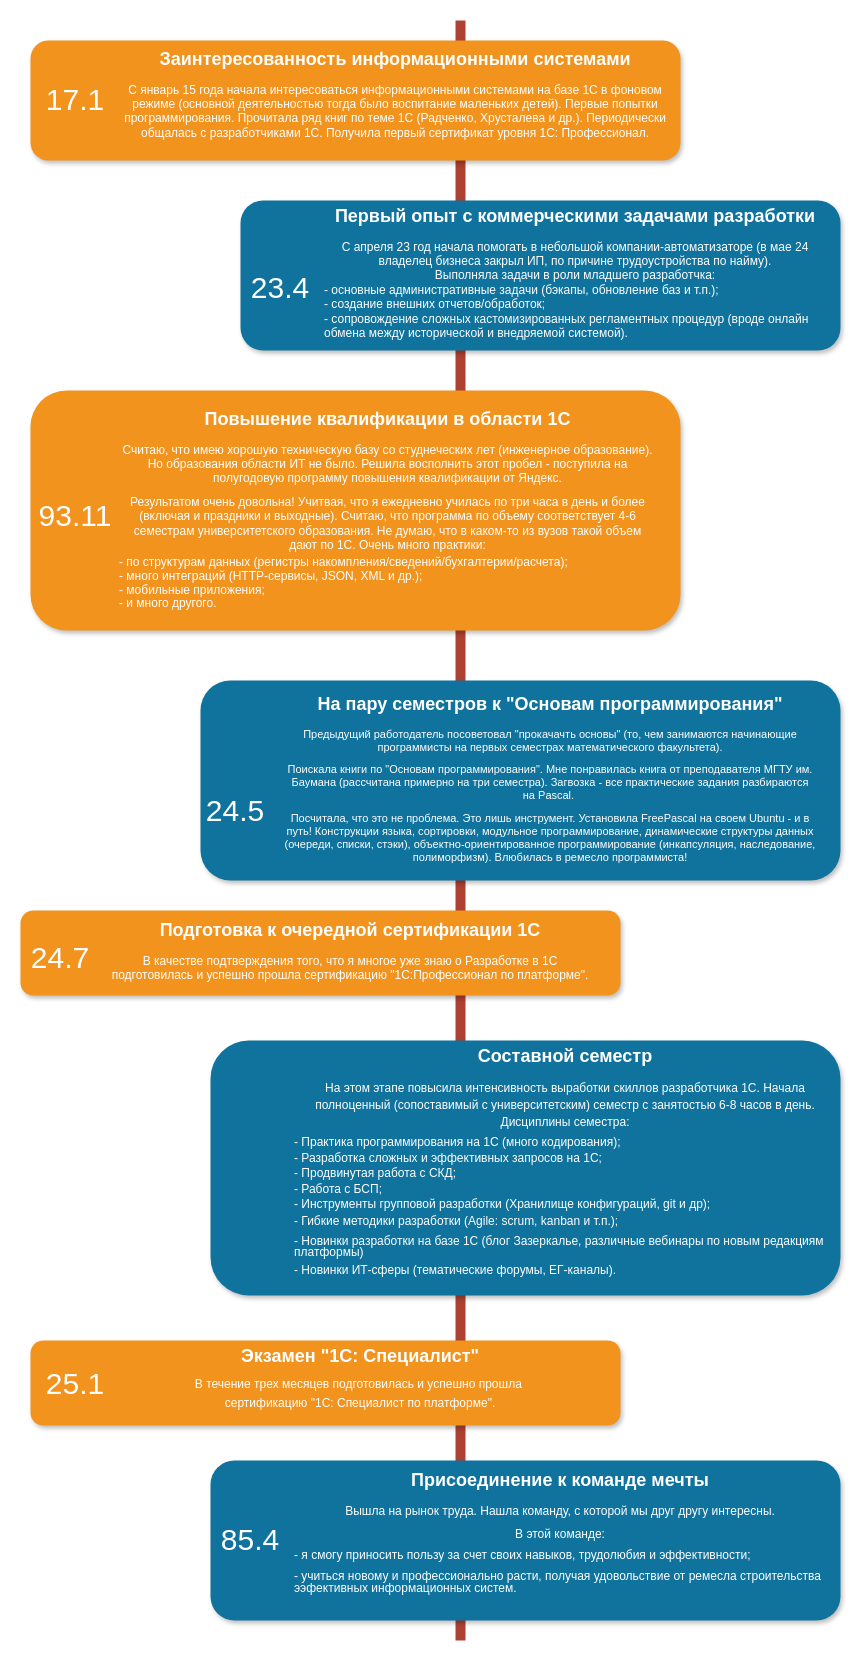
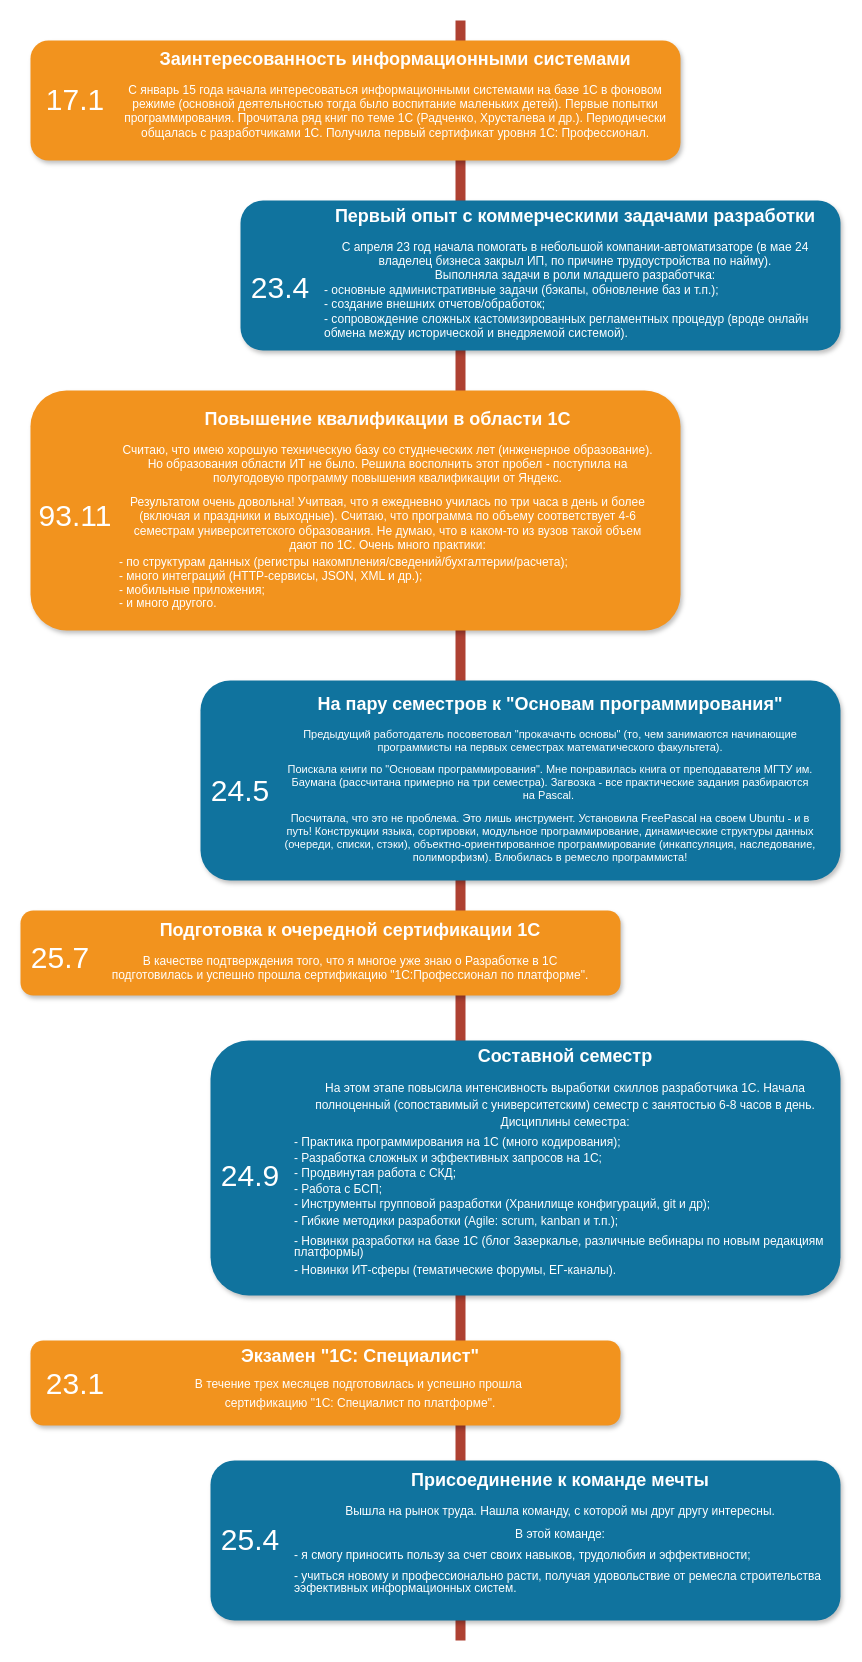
  <mxCell id="0" />
  <mxCell id="1" parent="0" />
  <mxCell id="2" value="" style="line;strokeWidth=10;direction=south;html=1;fillColor=none;fontSize=13;fontColor=#000000;align=center;strokeColor=#AE4132;" parent="1" vertex="1"><mxGeometry x="455" y="20" width="10" height="1620" as="geometry" /></mxCell>
  <mxCell id="3" value="" style="rounded=1;whiteSpace=wrap;html=1;strokeColor=none;strokeWidth=1;fillColor=#F2931E;fontSize=13;fontColor=#FFFFFF;align=center;gradientColor=none;gradientDirection=east;verticalAlign=top;shadow=1;" parent="1" vertex="1"><mxGeometry x="30" y="40" width="650" height="120" as="geometry" /></mxCell>
  <mxCell id="4" value="17.1" style="text;html=1;strokeColor=none;fillColor=none;align=center;verticalAlign=middle;whiteSpace=wrap;fontSize=30;fontColor=#FFFFFF;" parent="1" vertex="1"><mxGeometry x="55" y="88.5" width="40" height="20" as="geometry" /></mxCell>
  <mxCell id="5" value="" style="rounded=1;whiteSpace=wrap;html=1;strokeColor=none;strokeWidth=1;fillColor=#10739E;fontSize=13;fontColor=#FFFFFF;align=center;gradientColor=none;gradientDirection=east;verticalAlign=top;shadow=1;" parent="1" vertex="1"><mxGeometry x="240" y="200" width="600" height="150" as="geometry" /></mxCell>
  <mxCell id="6" value="23.4" style="text;html=1;strokeColor=none;fillColor=none;align=center;verticalAlign=middle;whiteSpace=wrap;fontSize=30;fontColor=#FFFFFF;" parent="1" vertex="1"><mxGeometry x="260" y="277" width="40" height="20" as="geometry" /></mxCell>
  <mxCell id="7" value="" style="rounded=1;whiteSpace=wrap;html=1;strokeColor=none;strokeWidth=1;fillColor=#F2931E;fontSize=13;fontColor=#FFFFFF;align=center;gradientColor=none;gradientDirection=east;verticalAlign=top;shadow=1;" parent="1" vertex="1"><mxGeometry x="30" y="390" width="650" height="240" as="geometry" /></mxCell>
  <mxCell id="8" value="93.11" style="text;html=1;strokeColor=none;fillColor=none;align=center;verticalAlign=middle;whiteSpace=wrap;fontSize=30;fontColor=#FFFFFF;" parent="1" vertex="1"><mxGeometry x="55" y="505" width="40" height="20" as="geometry" /></mxCell>
  <mxCell id="9" value="" style="rounded=1;whiteSpace=wrap;html=1;strokeColor=none;strokeWidth=1;fillColor=#10739E;fontSize=13;fontColor=#FFFFFF;align=center;gradientColor=none;gradientDirection=east;verticalAlign=top;shadow=1;" parent="1" vertex="1"><mxGeometry x="200" y="680" width="640" height="200" as="geometry" /></mxCell>
- <mxCell id="10" value="24.5" style="text;html=1;strokeColor=none;fillColor=none;align=center;verticalAlign=middle;whiteSpace=wrap;fontSize=30;fontColor=#FFFFFF;" parent="1" vertex="1"><mxGeometry x="215" y="800" width="40" height="20" as="geometry" /></mxCell>
+ <mxCell id="10" value="24.5" style="text;html=1;strokeColor=none;fillColor=none;align=center;verticalAlign=middle;whiteSpace=wrap;fontSize=30;fontColor=#FFFFFF;" parent="1" vertex="1"><mxGeometry x="220" y="780" width="40" height="20" as="geometry" /></mxCell>
  <mxCell id="11" value="" style="rounded=1;whiteSpace=wrap;html=1;strokeColor=none;strokeWidth=1;fillColor=#F2931E;fontSize=13;fontColor=#FFFFFF;align=center;gradientColor=none;gradientDirection=east;verticalAlign=top;shadow=1;" parent="1" vertex="1"><mxGeometry x="20" y="910" width="600" height="85" as="geometry" /></mxCell>
- <mxCell id="12" value="24.7" style="text;html=1;strokeColor=none;fillColor=none;align=center;verticalAlign=middle;whiteSpace=wrap;fontSize=30;fontColor=#FFFFFF;" parent="1" vertex="1"><mxGeometry x="40" y="946.5" width="40" height="20" as="geometry" /></mxCell>
+ <mxCell id="12" value="25.7" style="text;html=1;strokeColor=none;fillColor=none;align=center;verticalAlign=middle;whiteSpace=wrap;fontSize=30;fontColor=#FFFFFF;" parent="1" vertex="1"><mxGeometry x="40" y="946.5" width="40" height="20" as="geometry" /></mxCell>
  <mxCell id="13" value="" style="rounded=1;whiteSpace=wrap;html=1;strokeColor=none;strokeWidth=1;fillColor=#10739E;fontSize=13;fontColor=#FFFFFF;align=center;gradientColor=none;gradientDirection=east;verticalAlign=top;shadow=1;" parent="1" vertex="1"><mxGeometry x="210" y="1040" width="630" height="255" as="geometry" /></mxCell>
+ <mxCell id="14" value="24.9" style="text;html=1;strokeColor=none;fillColor=none;align=center;verticalAlign=middle;whiteSpace=wrap;fontSize=30;fontColor=#FFFFFF;" parent="1" vertex="1"><mxGeometry x="230" y="1165" width="40" height="20" as="geometry" /></mxCell>
  <mxCell id="15" value="" style="rounded=1;whiteSpace=wrap;html=1;strokeColor=none;strokeWidth=1;fillColor=#F2931E;fontSize=13;fontColor=#FFFFFF;align=center;gradientColor=none;gradientDirection=east;verticalAlign=top;shadow=1;" parent="1" vertex="1"><mxGeometry x="30" y="1340" width="590" height="85" as="geometry" /></mxCell>
- <mxCell id="16" value="25.1" style="text;html=1;strokeColor=none;fillColor=none;align=center;verticalAlign=middle;whiteSpace=wrap;fontSize=30;fontColor=#FFFFFF;" parent="1" vertex="1"><mxGeometry x="55" y="1372.5" width="40" height="20" as="geometry" /></mxCell>
+ <mxCell id="16" value="23.1" style="text;html=1;strokeColor=none;fillColor=none;align=center;verticalAlign=middle;whiteSpace=wrap;fontSize=30;fontColor=#FFFFFF;" parent="1" vertex="1"><mxGeometry x="55" y="1372.5" width="40" height="20" as="geometry" /></mxCell>
  <mxCell id="17" value="" style="rounded=1;whiteSpace=wrap;html=1;strokeColor=none;strokeWidth=1;fillColor=#10739E;fontSize=13;fontColor=#FFFFFF;align=center;gradientColor=none;gradientDirection=east;verticalAlign=top;shadow=1;" parent="1" vertex="1"><mxGeometry x="210" y="1460" width="630" height="160" as="geometry" /></mxCell>
- <mxCell id="18" value="85.4" style="text;html=1;strokeColor=none;fillColor=none;align=center;verticalAlign=middle;whiteSpace=wrap;fontSize=30;fontColor=#FFFFFF;" parent="1" vertex="1"><mxGeometry x="230" y="1529" width="40" height="20" as="geometry" /></mxCell>
+ <mxCell id="18" value="25.4" style="text;html=1;strokeColor=none;fillColor=none;align=center;verticalAlign=middle;whiteSpace=wrap;fontSize=30;fontColor=#FFFFFF;" parent="1" vertex="1"><mxGeometry x="230" y="1529" width="40" height="20" as="geometry" /></mxCell>
  <mxCell id="19" value="&lt;h1&gt;Заинтересованность информационными системами&lt;/h1&gt;&lt;p&gt;&lt;font style=&quot;font-size: 12px;&quot;&gt;С январь 15 года начала интересоваться информационными системами на базе 1С&amp;nbsp;&lt;/font&gt;&lt;span style=&quot;font-size: 12px; background-color: initial;&quot;&gt;в фоновом режиме&amp;nbsp;&lt;/span&gt;&lt;span style=&quot;background-color: initial; font-size: 12px;&quot;&gt;(основной деятельностью тогда было воспитание маленьких детей)&lt;/span&gt;&lt;span style=&quot;background-color: initial; font-size: 12px;&quot;&gt;. Первые попытки программирования. Прочитала ряд книг по теме 1С (Радченко, Хрусталева и др.). Периодически общалась с разработчиками 1С. Получила первый сертификат уровня 1С: Профессионал.&lt;/span&gt;&lt;/p&gt;&lt;p&gt;&lt;font style=&quot;font-size: 12px;&quot;&gt;&lt;br&gt;&lt;/font&gt;&lt;/p&gt;" style="text;html=1;spacing=5;spacingTop=-20;whiteSpace=wrap;overflow=hidden;strokeColor=none;strokeWidth=4;fillColor=none;gradientColor=#007FFF;fontSize=9;fontColor=#FFFFFF;align=center;" parent="1" vertex="1"><mxGeometry x="110" y="47" width="570" height="103" as="geometry" /></mxCell>
  <mxCell id="20" value="&lt;h1&gt;Первый опыт с коммерческими задачами разработки&lt;/h1&gt;&lt;div&gt;&lt;font style=&quot;font-size: 12px;&quot;&gt;С апреля 23 год начала помогать в небольшой компании-автоматизаторе (в мае 24 владелец бизнеса закрыл ИП, по причине трудоустройства по найму). &lt;br&gt;Выполняла задачи в роли младшего разработчка:&lt;/font&gt;&lt;/div&gt;&lt;div style=&quot;text-align: left;&quot;&gt;&lt;font style=&quot;font-size: 12px;&quot;&gt;- основные административные задачи (бэкапы, обновление баз и т.п.);&lt;/font&gt;&lt;/div&gt;&lt;div style=&quot;text-align: left;&quot;&gt;&lt;font style=&quot;font-size: 12px;&quot;&gt;- создание внешних отчетов/обработок;&lt;/font&gt;&lt;/div&gt;&lt;div style=&quot;text-align: left;&quot;&gt;&lt;font style=&quot;font-size: 12px;&quot;&gt;- сопровождение сложных кастомизированных регламентных процедур (вроде онлайн обмена между исторической и внедряемой системой).&amp;nbsp;&lt;/font&gt;&lt;/div&gt;" style="text;html=1;spacing=5;spacingTop=-20;whiteSpace=wrap;overflow=hidden;strokeColor=none;strokeWidth=4;fillColor=none;gradientColor=#007FFF;fontSize=9;fontColor=#FFFFFF;align=center;" parent="1" vertex="1"><mxGeometry x="320" y="204" width="510" height="136" as="geometry" /></mxCell>
  <mxCell id="21" value="&lt;h1&gt;Повышение квалификации в области 1С&lt;/h1&gt;&lt;p&gt;&lt;span style=&quot;font-size: 12px;&quot;&gt;Считаю, что имею хорошую техническую базу со студнеческих лет (инженерное образование). Но образования области ИТ не было. Решила восполнить этот пробел - поступила на полугодовую программу повышения квалификации от Яндекс.&lt;/span&gt;&lt;/p&gt;&lt;p&gt;&lt;span style=&quot;font-size: 12px;&quot;&gt;Результатом очень довольна! Учитвая, что я ежедневно училась по три часа в день и более (включая и праздники и выходные). Считаю, что программа по объему соответствует 4-6 семестрам университетского образования. Не думаю, что в каком-то из вузов такой объем дают по 1С. Очень много практики:&lt;/span&gt;&lt;/p&gt;&lt;p style=&quot;text-align: left; line-height: 40%;&quot;&gt;&lt;span style=&quot;font-size: 12px;&quot;&gt;- по структурам данных (регистры накомпления/сведений/бухгалтерии/расчета);&lt;/span&gt;&lt;/p&gt;&lt;p style=&quot;text-align: left; line-height: 40%;&quot;&gt;&lt;span style=&quot;font-size: 12px;&quot;&gt;- много интеграций (HTTP-сервисы, JSON, XML и др.);&lt;/span&gt;&lt;/p&gt;&lt;p style=&quot;text-align: left; line-height: 40%;&quot;&gt;&lt;span style=&quot;font-size: 12px;&quot;&gt;- мобильные приложения;&lt;/span&gt;&lt;/p&gt;&lt;p style=&quot;text-align: left; line-height: 40%;&quot;&gt;&lt;span style=&quot;font-size: 12px;&quot;&gt;- и много другого.&lt;/span&gt;&lt;/p&gt;&lt;p style=&quot;line-height: 40%;&quot;&gt;&lt;span style=&quot;font-size: 12px;&quot;&gt;&lt;br&gt;&lt;/span&gt;&lt;/p&gt;" style="text;html=1;spacing=5;spacingTop=-20;whiteSpace=wrap;overflow=hidden;strokeColor=none;strokeWidth=4;fillColor=none;gradientColor=#007FFF;fontSize=9;fontColor=#FFFFFF;align=center;" parent="1" vertex="1"><mxGeometry x="115" y="407" width="545" height="216" as="geometry" /></mxCell>
  <mxCell id="22" value="&lt;h1&gt;На пару семестров к &quot;Основам программирования&quot;&lt;/h1&gt;&lt;p&gt;&lt;font style=&quot;font-size: 11px;&quot;&gt;Предыдущий работодатель посоветовал &quot;прокачачть основы&quot; (то, чем занимаются начинающие программисты на первых семестрах математического факультета).&lt;/font&gt;&lt;/p&gt;&lt;p&gt;&lt;font style=&quot;font-size: 11px;&quot;&gt;Поискала книги по &quot;Основам программирования&quot;. Мне понравилась книга от преподавателя МГТУ им. Баумана (рассчитана примерно на три семестра). Загвозка - все практические задания разбираются на Pascal.&amp;nbsp;&lt;/font&gt;&lt;/p&gt;&lt;p&gt;&lt;font style=&quot;font-size: 11px;&quot;&gt;Посчитала, что это не проблема. Это лишь инструмент. Установила FreePascal на своем Ubuntu - и в путь! Конструкции языка, сортировки,&amp;nbsp;&lt;/font&gt;&lt;span style=&quot;font-size: 11px; background-color: initial;&quot;&gt;модульное программирование,&amp;nbsp;&lt;/span&gt;&lt;span style=&quot;font-size: 11px; background-color: initial;&quot;&gt;динамические структуры данных (очереди, списки, стэки), объектно-ориентированное программирование (инкапсуляция, наследование, полиморфизм). Влюбилась в ремесло программиста!&lt;/span&gt;&lt;/p&gt;" style="text;html=1;spacing=5;spacingTop=-20;whiteSpace=wrap;overflow=hidden;strokeColor=none;strokeWidth=4;fillColor=none;gradientColor=#007FFF;fontSize=9;fontColor=#FFFFFF;align=center;" parent="1" vertex="1"><mxGeometry x="280" y="692" width="540" height="178" as="geometry" /></mxCell>
  <mxCell id="23" value="&lt;h1&gt;Подготовка к очередной сертификации 1С&lt;/h1&gt;&lt;p&gt;&lt;font style=&quot;font-size: 12px;&quot;&gt;В качестве подтверждения того, что я многое уже знаю о Разработке в 1С подготовилась и успешно прошла сертификацию &quot;1С:Профессионал по платформе&quot;.&lt;/font&gt;&lt;/p&gt;" style="text;html=1;spacing=5;spacingTop=-20;whiteSpace=wrap;overflow=hidden;strokeColor=none;strokeWidth=4;fillColor=none;gradientColor=#007FFF;fontSize=9;fontColor=#FFFFFF;align=center;" parent="1" vertex="1"><mxGeometry x="100" y="918" width="500" height="72" as="geometry" /></mxCell>
  <mxCell id="24" value="&lt;h1&gt;Составной семестр&lt;/h1&gt;&lt;p style=&quot;line-height: 180%;&quot;&gt;&lt;font style=&quot;font-size: 12px;&quot;&gt;На этом этапе повысила интенсивность выработки скиллов разработчика 1С. Начала полноценный (сопоставимый с университетским) семестр с занятостью 6-8 часов в день. Дисциплины семестра:&lt;/font&gt;&lt;/p&gt;&lt;p style=&quot;text-align: left; line-height: 60%;&quot;&gt;&lt;font style=&quot;font-size: 12px;&quot;&gt;- Практика программирования на 1С (много кодирования);&lt;/font&gt;&lt;/p&gt;&lt;p style=&quot;text-align: left; line-height: 60%;&quot;&gt;&lt;font style=&quot;font-size: 12px;&quot;&gt;- Разработка сложных и эффективных запросов на 1С;&lt;/font&gt;&lt;/p&gt;&lt;p style=&quot;text-align: left; line-height: 60%;&quot;&gt;&lt;span style=&quot;font-size: 12px;&quot;&gt;- Продвинутая работа с СКД;&lt;/span&gt;&lt;/p&gt;&lt;p style=&quot;text-align: left; line-height: 60%;&quot;&gt;&lt;span style=&quot;font-size: 12px;&quot;&gt;- Работа с БСП;&lt;/span&gt;&lt;/p&gt;&lt;p style=&quot;text-align: left; line-height: 60%;&quot;&gt;&lt;span style=&quot;font-size: 12px;&quot;&gt;- Инструменты групповой разработки (Хранилище конфигураций,&amp;nbsp;&lt;/span&gt;&lt;span style=&quot;font-size: 12px; background-color: initial;&quot;&gt;git&lt;/span&gt;&lt;span style=&quot;font-size: 12px; background-color: initial;&quot;&gt;&amp;nbsp;и др);&lt;/span&gt;&lt;/p&gt;&lt;p style=&quot;text-align: left; line-height: 110%;&quot;&gt;&lt;span style=&quot;font-size: 12px;&quot;&gt;- Гибкие методики разработки (Agile: scrum, kanban и т.п.);&lt;/span&gt;&lt;/p&gt;&lt;p style=&quot;text-align: left; line-height: 110%;&quot;&gt;&lt;span style=&quot;font-size: 12px;&quot;&gt;- Новинки разработки на базе 1С (блог Зазеркалье, различные вебинары по новым редакциям платформы)&amp;nbsp;&lt;/span&gt;&lt;/p&gt;&lt;p style=&quot;text-align: left; line-height: 60%;&quot;&gt;&lt;span style=&quot;font-size: 12px;&quot;&gt;- Новинки ИТ-сферы (тематические форумы, ЕГ-каналы).&lt;/span&gt;&lt;/p&gt;" style="text;html=1;spacing=5;spacingTop=-20;whiteSpace=wrap;overflow=hidden;strokeColor=none;strokeWidth=4;fillColor=none;gradientColor=#007FFF;fontSize=9;fontColor=#FFFFFF;align=center;" parent="1" vertex="1"><mxGeometry x="290" y="1044" width="550" height="241" as="geometry" /></mxCell>
  <mxCell id="25" value="&lt;h1&gt;Экзамен &quot;1С: Специалист&quot;&lt;/h1&gt;&lt;p style=&quot;line-height: 100%;&quot;&gt;&lt;font style=&quot;font-size: 12px;&quot;&gt;В течение трех месяцев подготовилась и успешно прошла&amp;nbsp;&lt;/font&gt;&lt;/p&gt;&lt;p style=&quot;line-height: 100%;&quot;&gt;&lt;font style=&quot;font-size: 12px;&quot;&gt;сертификацию &quot;1С: Специалист по платформе&quot;.&lt;/font&gt;&lt;/p&gt;" style="text;html=1;spacing=5;spacingTop=-20;whiteSpace=wrap;overflow=hidden;strokeColor=none;strokeWidth=4;fillColor=none;gradientColor=#007FFF;fontSize=9;fontColor=#FFFFFF;align=center;" parent="1" vertex="1"><mxGeometry x="110" y="1344" width="500" height="77" as="geometry" /></mxCell>
  <mxCell id="26" value="&lt;h1&gt;Присоединение к команде мечты&lt;/h1&gt;&lt;p&gt;&lt;font style=&quot;font-size: 12px;&quot;&gt;Вышла на рынок труда. Нашла команду, с которой мы друг другу интересны.&lt;/font&gt;&lt;/p&gt;&lt;p&gt;&lt;font style=&quot;font-size: 12px;&quot;&gt;В этой команде:&lt;/font&gt;&lt;/p&gt;&lt;p style=&quot;text-align: left; line-height: 120%;&quot;&gt;&lt;span style=&quot;font-size: 12px;&quot;&gt;- я смогу приносить пользу за счет своих навыков, трудолюбия и эффективности;&lt;/span&gt;&lt;/p&gt;&lt;p style=&quot;text-align: left; line-height: 120%;&quot;&gt;&lt;span style=&quot;font-size: 12px;&quot;&gt;- учиться новому и профессионально расти, получая удовольствие от ремесла строительства ээфективных информационных систем.&amp;nbsp;&amp;nbsp;&lt;/span&gt;&lt;/p&gt;" style="text;html=1;spacing=5;spacingTop=-20;whiteSpace=wrap;overflow=hidden;strokeColor=none;strokeWidth=4;fillColor=none;gradientColor=#007FFF;fontSize=9;fontColor=#FFFFFF;align=center;" parent="1" vertex="1"><mxGeometry x="290" y="1468" width="540" height="142" as="geometry" /></mxCell>
